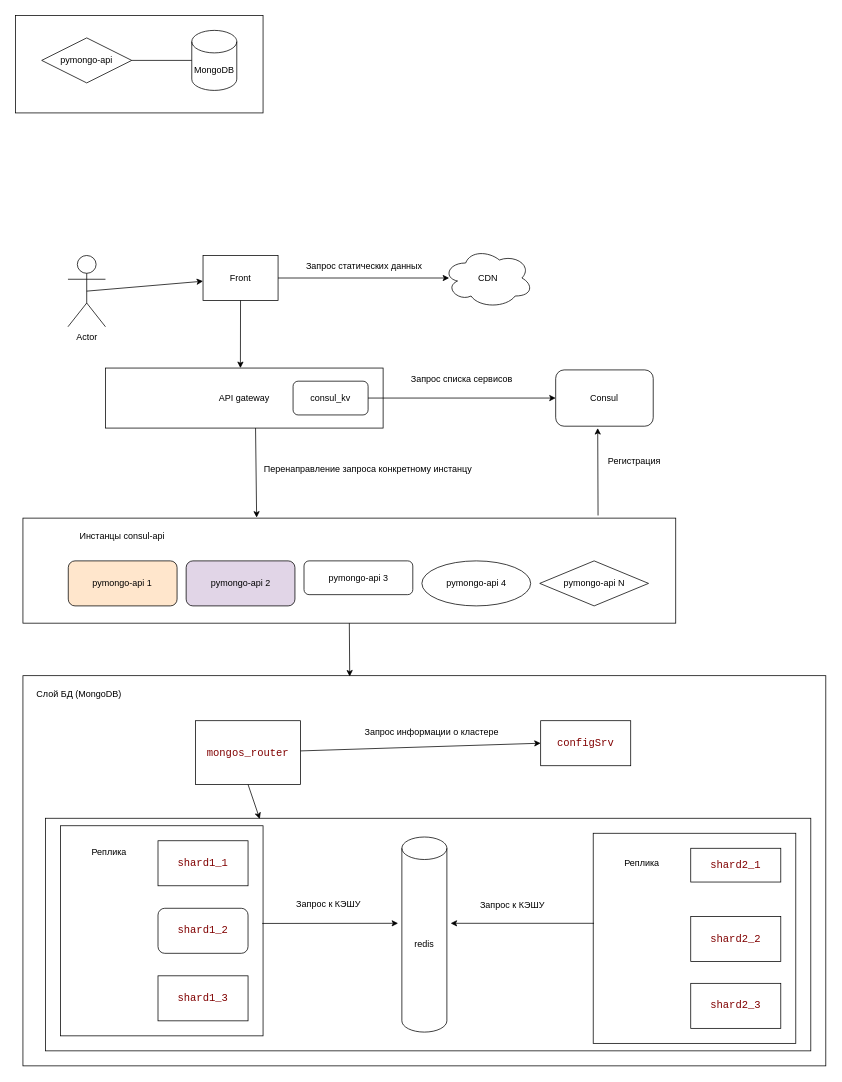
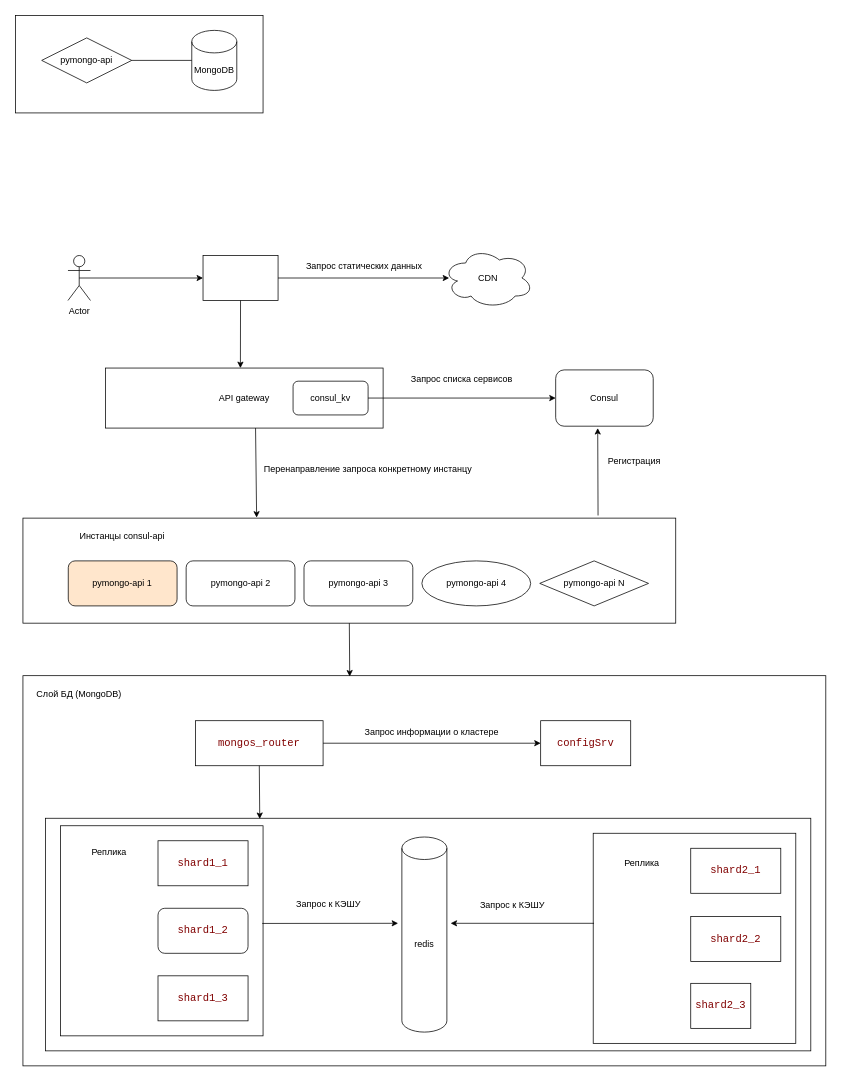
  <mxCell id="0" />
  <mxCell id="1" parent="0" />
  <mxCell id="2" value="" style="" parent="1" vertex="1"><mxGeometry x="20" y="20" width="330" height="130" as="geometry"><mxRectangle x="-200" y="40" width="50" height="40" as="alternateBounds" /></mxGeometry></mxCell>
  <mxCell id="3" value="MongoDB" style="shape=cylinder3;whiteSpace=wrap;html=1;boundedLbl=1;backgroundOutline=1;size=15;" parent="2" vertex="1"><mxGeometry x="235" y="20" width="60" height="80" as="geometry" /></mxCell>
  <mxCell id="4" value="pymongo-api" style="rhombus;whiteSpace=wrap;html=1;" parent="2" vertex="1"><mxGeometry x="35" y="30" width="120" height="60" as="geometry" /></mxCell>
  <mxCell id="5" style="edgeStyle=orthogonalEdgeStyle;rounded=0;orthogonalLoop=1;jettySize=auto;html=1;exitX=1;exitY=0.5;exitDx=0;exitDy=0;entryX=0;entryY=0.5;entryDx=0;entryDy=0;entryPerimeter=0;endArrow=none;" parent="2" source="4" target="3" edge="1"><mxGeometry relative="1" as="geometry" /></mxCell>
  <mxCell id="6" value="" style="startSize=0;" vertex="1" parent="1"><mxGeometry x="30" y="690" width="870" height="140" as="geometry" /></mxCell>
  <mxCell id="7" value="pymongo-api 1" style="rounded=1;whiteSpace=wrap;html=1;fillColor=#ffe6cc;" vertex="1" parent="6"><mxGeometry x="60.417" y="57" width="145" height="60" as="geometry" /></mxCell>
- <mxCell id="8" value="pymongo-api 2" style="rounded=1;whiteSpace=wrap;html=1;fillColor=#e1d5e7;" vertex="1" parent="6"><mxGeometry x="217.5" y="57" width="145" height="60" as="geometry" /></mxCell>
- <mxCell id="9" value="pymongo-api 3" style="rounded=1;whiteSpace=wrap;html=1;" vertex="1" parent="6"><mxGeometry x="374.583" y="57" width="145" height="45" as="geometry" /></mxCell>
+ <mxCell id="8" value="pymongo-api 2" style="rounded=1;whiteSpace=wrap;html=1;" vertex="1" parent="6"><mxGeometry x="217.5" y="57" width="145" height="60" as="geometry" /></mxCell>
+ <mxCell id="9" value="pymongo-api 3" style="rounded=1;whiteSpace=wrap;html=1;" vertex="1" parent="6"><mxGeometry x="374.583" y="57" width="145" height="60" as="geometry" /></mxCell>
  <mxCell id="10" value="pymongo-api 4" style="ellipse;whiteSpace=wrap;html=1;" vertex="1" parent="6"><mxGeometry x="531.667" y="57" width="145" height="60" as="geometry" /></mxCell>
  <mxCell id="11" value="pymongo-api N" style="rhombus;whiteSpace=wrap;html=1;" vertex="1" parent="6"><mxGeometry x="688.75" y="57" width="145" height="60" as="geometry" /></mxCell>
  <mxCell id="12" value="Инстанцы consul-api" style="text;html=1;strokeColor=none;fillColor=none;align=center;verticalAlign=middle;whiteSpace=wrap;rounded=0;fontFamily=Helvetica;fontSize=12;fontColor=rgb(0, 0, 0);startSize=0;" vertex="1" parent="6"><mxGeometry x="36.25" y="10" width="193.333" height="30" as="geometry" /></mxCell>
- <mxCell id="13" value="Actor" style="shape=umlActor;verticalLabelPosition=bottom;verticalAlign=top;html=1;outlineConnect=0;strokeColor=rgb(0, 0, 0);fontFamily=Helvetica;fontSize=12;fontColor=rgb(0, 0, 0);startSize=0;fillColor=rgb(255, 255, 255);" vertex="1" parent="1"><mxGeometry x="90" y="340" width="50" height="95" as="geometry" /></mxCell>
+ <mxCell id="13" value="Actor" style="shape=umlActor;verticalLabelPosition=bottom;verticalAlign=top;html=1;outlineConnect=0;strokeColor=rgb(0, 0, 0);fontFamily=Helvetica;fontSize=12;fontColor=rgb(0, 0, 0);startSize=0;fillColor=rgb(255, 255, 255);" vertex="1" parent="1"><mxGeometry x="90" y="340" width="30" height="60" as="geometry" /></mxCell>
  <mxCell id="14" value="" style="rounded=0;whiteSpace=wrap;html=1;strokeColor=rgb(0, 0, 0);fontFamily=Helvetica;fontSize=12;fontColor=rgb(0, 0, 0);startSize=0;fillColor=rgb(255, 255, 255);" vertex="1" parent="1"><mxGeometry x="270" y="340" width="100" height="60" as="geometry" /></mxCell>
- <mxCell id="15" value="Front" style="text;html=1;strokeColor=none;fillColor=none;align=center;verticalAlign=middle;whiteSpace=wrap;rounded=0;fontFamily=Helvetica;fontSize=12;fontColor=rgb(0, 0, 0);startSize=0;" vertex="1" parent="1"><mxGeometry x="275" y="355" width="90" height="30" as="geometry" /></mxCell>
  <mxCell id="16" value="" style="endArrow=classic;html=1;fontFamily=Helvetica;fontSize=12;fontColor=rgb(0, 0, 0);startSize=0;exitX=0.5;exitY=0.5;exitDx=0;exitDy=0;exitPerimeter=0;" edge="1" parent="1" source="13" target="14"><mxGeometry width="50" height="50" relative="1" as="geometry"><mxPoint x="570" y="650" as="sourcePoint" /><mxPoint x="620" y="600" as="targetPoint" /></mxGeometry></mxCell>
  <mxCell id="17" value="CDN" style="ellipse;shape=cloud;whiteSpace=wrap;html=1;strokeColor=rgb(0, 0, 0);fontFamily=Helvetica;fontSize=12;fontColor=rgb(0, 0, 0);startSize=0;fillColor=rgb(255, 255, 255);" vertex="1" parent="1"><mxGeometry x="590" y="330" width="120" height="80" as="geometry" /></mxCell>
  <mxCell id="18" value="" style="endArrow=classic;html=1;rounded=1;labelBackgroundColor=default;strokeColor=default;fontFamily=Helvetica;fontSize=12;fontColor=rgb(0, 0, 0);startSize=0;shape=connector;entryX=0.067;entryY=0.5;entryDx=0;entryDy=0;entryPerimeter=0;exitX=1;exitY=0.5;exitDx=0;exitDy=0;" edge="1" parent="1" source="14" target="17"><mxGeometry width="50" height="50" relative="1" as="geometry"><mxPoint x="390" y="370" as="sourcePoint" /><mxPoint x="520" y="370" as="targetPoint" /></mxGeometry></mxCell>
  <mxCell id="19" value="Запрос статических данных" style="text;html=1;strokeColor=none;fillColor=none;align=center;verticalAlign=middle;whiteSpace=wrap;rounded=0;fontFamily=Helvetica;fontSize=12;fontColor=rgb(0, 0, 0);startSize=0;" vertex="1" parent="1"><mxGeometry x="400" y="340" width="170" height="30" as="geometry" /></mxCell>
  <mxCell id="20" value="API gateway" style="rounded=0;whiteSpace=wrap;html=1;strokeColor=rgb(0, 0, 0);fontFamily=Helvetica;fontSize=12;fontColor=rgb(0, 0, 0);startSize=0;fillColor=rgb(255, 255, 255);" vertex="1" parent="1"><mxGeometry x="140" y="490" width="370" height="80" as="geometry" /></mxCell>
  <mxCell id="21" value="" style="endArrow=classic;html=1;rounded=1;labelBackgroundColor=default;strokeColor=default;fontFamily=Helvetica;fontSize=12;fontColor=rgb(0, 0, 0);startSize=0;shape=connector;exitX=0.5;exitY=1;exitDx=0;exitDy=0;entryX=0.486;entryY=0;entryDx=0;entryDy=0;entryPerimeter=0;" edge="1" parent="1" source="14" target="20"><mxGeometry width="50" height="50" relative="1" as="geometry"><mxPoint x="330" y="630" as="sourcePoint" /><mxPoint x="350" y="740" as="targetPoint" /></mxGeometry></mxCell>
  <mxCell id="22" value="consul_kv" style="rounded=1;whiteSpace=wrap;html=1;" vertex="1" parent="1"><mxGeometry x="390" y="507.5" width="100" height="45" as="geometry" /></mxCell>
  <mxCell id="23" value="Consul" style="rounded=1;whiteSpace=wrap;html=1;" vertex="1" parent="1"><mxGeometry x="740" y="492.5" width="130" height="75" as="geometry" /></mxCell>
  <mxCell id="24" value="" style="endArrow=classic;html=1;rounded=1;labelBackgroundColor=default;strokeColor=default;fontFamily=Helvetica;fontSize=12;fontColor=rgb(0, 0, 0);startSize=0;shape=connector;exitX=1;exitY=0.5;exitDx=0;exitDy=0;entryX=0;entryY=0.5;entryDx=0;entryDy=0;" edge="1" parent="1" source="22" target="23"><mxGeometry width="50" height="50" relative="1" as="geometry"><mxPoint x="600" y="500" as="sourcePoint" /><mxPoint x="650" y="450" as="targetPoint" /></mxGeometry></mxCell>
  <mxCell id="25" value="Запрос списка сервисов" style="text;html=1;strokeColor=none;fillColor=none;align=center;verticalAlign=middle;whiteSpace=wrap;rounded=0;fontFamily=Helvetica;fontSize=12;fontColor=rgb(0, 0, 0);startSize=0;" vertex="1" parent="1"><mxGeometry x="530" y="490" width="170" height="30" as="geometry" /></mxCell>
  <mxCell id="26" value="" style="endArrow=classic;html=1;rounded=1;labelBackgroundColor=default;strokeColor=default;fontFamily=Helvetica;fontSize=12;fontColor=rgb(0, 0, 0);startSize=0;shape=connector;entryX=0.358;entryY=-0.005;entryDx=0;entryDy=0;entryPerimeter=0;" edge="1" parent="1" target="6"><mxGeometry width="50" height="50" relative="1" as="geometry"><mxPoint x="340" y="570" as="sourcePoint" /><mxPoint x="340" y="680" as="targetPoint" /></mxGeometry></mxCell>
  <mxCell id="27" value="Перенаправление запроса конкретному инстанцу" style="text;html=1;strokeColor=none;fillColor=none;align=center;verticalAlign=middle;whiteSpace=wrap;rounded=0;fontFamily=Helvetica;fontSize=12;fontColor=rgb(0, 0, 0);startSize=0;" vertex="1" parent="1"><mxGeometry x="340" y="610" width="300" height="30" as="geometry" /></mxCell>
  <mxCell id="28" value="" style="startSize=0;strokeColor=rgb(0, 0, 0);fontFamily=Helvetica;fontSize=12;fontColor=rgb(0, 0, 0);fillColor=rgb(255, 255, 255);" vertex="1" parent="1"><mxGeometry x="30" y="900" width="1070" height="520" as="geometry" /></mxCell>
  <mxCell id="29" value="Слой БД (MongoDB)" style="text;html=1;strokeColor=none;fillColor=none;align=center;verticalAlign=middle;whiteSpace=wrap;rounded=0;fontFamily=Helvetica;fontSize=12;fontColor=rgb(0, 0, 0);startSize=0;" vertex="1" parent="1"><mxGeometry x="35" y="910" width="140" height="30" as="geometry" /></mxCell>
- <mxCell id="30" value="&lt;div style=&quot;background-color: rgb(255, 255, 255); font-family: Consolas, &amp;quot;Courier New&amp;quot;, monospace; font-size: 14px; line-height: 19px;&quot;&gt;&lt;span style=&quot;color: #800000;&quot;&gt;mongos_router&lt;/span&gt;&lt;/div&gt;" style="rounded=0;whiteSpace=wrap;html=1;strokeColor=rgb(0, 0, 0);fontFamily=Helvetica;fontSize=12;fontColor=rgb(0, 0, 0);startSize=0;fillColor=rgb(255, 255, 255);" vertex="1" parent="1"><mxGeometry x="260" y="960" width="140" height="85" as="geometry" /></mxCell>
+ <mxCell id="30" value="&lt;div style=&quot;background-color: rgb(255, 255, 255); font-family: Consolas, &amp;quot;Courier New&amp;quot;, monospace; font-size: 14px; line-height: 19px;&quot;&gt;&lt;span style=&quot;color: #800000;&quot;&gt;mongos_router&lt;/span&gt;&lt;/div&gt;" style="rounded=0;whiteSpace=wrap;html=1;strokeColor=rgb(0, 0, 0);fontFamily=Helvetica;fontSize=12;fontColor=rgb(0, 0, 0);startSize=0;fillColor=rgb(255, 255, 255);" vertex="1" parent="1"><mxGeometry x="260" y="960" width="170" height="60" as="geometry" /></mxCell>
  <mxCell id="31" value="&lt;div style=&quot;background-color: rgb(255, 255, 255); font-family: Consolas, &amp;quot;Courier New&amp;quot;, monospace; font-size: 14px; line-height: 19px;&quot;&gt;&lt;span style=&quot;color: #800000;&quot;&gt;configSrv&lt;/span&gt;&lt;/div&gt;" style="rounded=0;whiteSpace=wrap;html=1;strokeColor=rgb(0, 0, 0);fontFamily=Helvetica;fontSize=12;fontColor=rgb(0, 0, 0);startSize=0;fillColor=rgb(255, 255, 255);" vertex="1" parent="1"><mxGeometry x="720" y="960" width="120" height="60" as="geometry" /></mxCell>
  <mxCell id="32" value="" style="endArrow=classic;html=1;rounded=1;labelBackgroundColor=default;strokeColor=default;fontFamily=Helvetica;fontSize=12;fontColor=rgb(0, 0, 0);startSize=0;shape=connector;entryX=0;entryY=0.5;entryDx=0;entryDy=0;" edge="1" parent="1" source="30" target="31"><mxGeometry width="50" height="50" relative="1" as="geometry"><mxPoint x="650" y="1140" as="sourcePoint" /><mxPoint x="600" y="1190" as="targetPoint" /></mxGeometry></mxCell>
  <mxCell id="33" value="Запрос информации о кластере" style="text;html=1;strokeColor=none;fillColor=none;align=center;verticalAlign=middle;whiteSpace=wrap;rounded=0;fontFamily=Helvetica;fontSize=12;fontColor=rgb(0, 0, 0);startSize=0;" vertex="1" parent="1"><mxGeometry x="480" y="960" width="190" height="30" as="geometry" /></mxCell>
  <mxCell id="34" value="" style="endArrow=classic;html=1;rounded=1;labelBackgroundColor=default;strokeColor=default;fontFamily=Helvetica;fontSize=12;fontColor=rgb(0, 0, 0);startSize=0;shape=connector;entryX=0.881;entryY=-0.025;entryDx=0;entryDy=0;entryPerimeter=0;exitX=0.881;exitY=-0.025;exitDx=0;exitDy=0;exitPerimeter=0;" edge="1" parent="1" source="6"><mxGeometry width="50" height="50" relative="1" as="geometry"><mxPoint x="650" y="600" as="sourcePoint" /><mxPoint x="796" y="570" as="targetPoint" /></mxGeometry></mxCell>
  <mxCell id="35" value="Регистрация" style="text;html=1;strokeColor=none;fillColor=none;align=center;verticalAlign=middle;whiteSpace=wrap;rounded=0;fontFamily=Helvetica;fontSize=12;fontColor=rgb(0, 0, 0);startSize=0;" vertex="1" parent="1"><mxGeometry x="800" y="600" width="90" height="30" as="geometry" /></mxCell>
  <mxCell id="36" value="" style="endArrow=classic;html=1;rounded=1;labelBackgroundColor=default;strokeColor=default;fontFamily=Helvetica;fontSize=12;fontColor=rgb(0, 0, 0);startSize=0;shape=connector;entryX=0.407;entryY=0.002;entryDx=0;entryDy=0;entryPerimeter=0;exitX=0.5;exitY=1;exitDx=0;exitDy=0;" edge="1" parent="1" source="6" target="28"><mxGeometry width="50" height="50" relative="1" as="geometry"><mxPoint x="600" y="820" as="sourcePoint" /><mxPoint x="650" y="770" as="targetPoint" /></mxGeometry></mxCell>
  <mxCell id="37" value="&lt;div style=&quot;background-color: rgb(255, 255, 255); font-family: Consolas, &amp;quot;Courier New&amp;quot;, monospace; font-size: 14px; line-height: 19px;&quot;&gt;&lt;br&gt;&lt;/div&gt;" style="rounded=0;whiteSpace=wrap;html=1;strokeColor=rgb(0, 0, 0);fontFamily=Helvetica;fontSize=12;fontColor=rgb(0, 0, 0);startSize=0;fillColor=rgb(255, 255, 255);" vertex="1" parent="1"><mxGeometry x="60" y="1090" width="1020" height="310" as="geometry" /></mxCell>
  <mxCell id="38" value="redis" style="shape=cylinder3;whiteSpace=wrap;html=1;boundedLbl=1;backgroundOutline=1;size=15;strokeColor=rgb(0, 0, 0);fontFamily=Helvetica;fontSize=12;fontColor=rgb(0, 0, 0);startSize=0;fillColor=rgb(255, 255, 255);" vertex="1" parent="1"><mxGeometry x="535" y="1115" width="60" height="260" as="geometry" /></mxCell>
  <mxCell id="39" value="" style="endArrow=classic;html=1;rounded=1;labelBackgroundColor=default;strokeColor=default;fontFamily=Helvetica;fontSize=12;fontColor=rgb(0, 0, 0);startSize=0;shape=connector;exitX=0.5;exitY=1;exitDx=0;exitDy=0;entryX=0.28;entryY=0.003;entryDx=0;entryDy=0;entryPerimeter=0;" edge="1" parent="1" source="30" target="37"><mxGeometry width="50" height="50" relative="1" as="geometry"><mxPoint x="550" y="1200" as="sourcePoint" /><mxPoint x="600" y="1150" as="targetPoint" /></mxGeometry></mxCell>
  <mxCell id="40" value="" style="rounded=0;whiteSpace=wrap;html=1;strokeColor=rgb(0, 0, 0);fontFamily=Helvetica;fontSize=12;fontColor=rgb(0, 0, 0);startSize=0;fillColor=rgb(255, 255, 255);" vertex="1" parent="1"><mxGeometry x="80" y="1100" width="270" height="280" as="geometry" /></mxCell>
  <mxCell id="41" value="&lt;div style=&quot;background-color: rgb(255, 255, 255); font-family: Consolas, &amp;quot;Courier New&amp;quot;, monospace; font-size: 14px; line-height: 19px;&quot;&gt;&lt;span style=&quot;color: #800000;&quot;&gt;shard1_1&lt;/span&gt;&lt;/div&gt;" style="rounded=0;whiteSpace=wrap;html=1;strokeColor=rgb(0, 0, 0);fontFamily=Helvetica;fontSize=12;fontColor=rgb(0, 0, 0);startSize=0;fillColor=rgb(255, 255, 255);" vertex="1" parent="1"><mxGeometry x="210" y="1120" width="120" height="60" as="geometry" /></mxCell>
  <mxCell id="42" value="&lt;div style=&quot;background-color: rgb(255, 255, 255); font-family: Consolas, &amp;quot;Courier New&amp;quot;, monospace; font-size: 14px; line-height: 19px;&quot;&gt;&lt;span style=&quot;color: #800000;&quot;&gt;shard1_2&lt;/span&gt;&lt;/div&gt;" style="whiteSpace=wrap;html=1;strokeColor=rgb(0, 0, 0);fontFamily=Helvetica;fontSize=12;fontColor=rgb(0, 0, 0);startSize=0;fillColor=rgb(255, 255, 255);rounded=1;" vertex="1" parent="1"><mxGeometry x="210" y="1210" width="120" height="60" as="geometry" /></mxCell>
  <mxCell id="43" value="&lt;div style=&quot;background-color: rgb(255, 255, 255); font-family: Consolas, &amp;quot;Courier New&amp;quot;, monospace; font-size: 14px; line-height: 19px;&quot;&gt;&lt;span style=&quot;color: #800000;&quot;&gt;shard1_3&lt;/span&gt;&lt;/div&gt;" style="rounded=0;whiteSpace=wrap;html=1;strokeColor=rgb(0, 0, 0);fontFamily=Helvetica;fontSize=12;fontColor=rgb(0, 0, 0);startSize=0;fillColor=rgb(255, 255, 255);" vertex="1" parent="1"><mxGeometry x="210" y="1300" width="120" height="60" as="geometry" /></mxCell>
  <mxCell id="44" value="Реплика" style="text;html=1;strokeColor=none;fillColor=none;align=center;verticalAlign=middle;whiteSpace=wrap;rounded=0;fontFamily=Helvetica;fontSize=12;fontColor=rgb(0, 0, 0);startSize=0;" vertex="1" parent="1"><mxGeometry x="100" y="1120" width="90" height="30" as="geometry" /></mxCell>
  <mxCell id="45" value="" style="rounded=0;whiteSpace=wrap;html=1;strokeColor=rgb(0, 0, 0);fontFamily=Helvetica;fontSize=12;fontColor=rgb(0, 0, 0);startSize=0;fillColor=rgb(255, 255, 255);" vertex="1" parent="1"><mxGeometry x="790" y="1110" width="270" height="280" as="geometry" /></mxCell>
- <mxCell id="46" value="&lt;div style=&quot;background-color: rgb(255, 255, 255); font-family: Consolas, &amp;quot;Courier New&amp;quot;, monospace; font-size: 14px; line-height: 19px;&quot;&gt;&lt;span style=&quot;color: #800000;&quot;&gt;shard2_1&lt;/span&gt;&lt;/div&gt;" style="rounded=0;whiteSpace=wrap;html=1;strokeColor=rgb(0, 0, 0);fontFamily=Helvetica;fontSize=12;fontColor=rgb(0, 0, 0);startSize=0;fillColor=rgb(255, 255, 255);" vertex="1" parent="1"><mxGeometry x="920" y="1130" width="120" height="45" as="geometry" /></mxCell>
+ <mxCell id="46" value="&lt;div style=&quot;background-color: rgb(255, 255, 255); font-family: Consolas, &amp;quot;Courier New&amp;quot;, monospace; font-size: 14px; line-height: 19px;&quot;&gt;&lt;span style=&quot;color: #800000;&quot;&gt;shard2_1&lt;/span&gt;&lt;/div&gt;" style="rounded=0;whiteSpace=wrap;html=1;strokeColor=rgb(0, 0, 0);fontFamily=Helvetica;fontSize=12;fontColor=rgb(0, 0, 0);startSize=0;fillColor=rgb(255, 255, 255);" vertex="1" parent="1"><mxGeometry x="920" y="1130" width="120" height="60" as="geometry" /></mxCell>
  <mxCell id="47" value="&lt;div style=&quot;background-color: rgb(255, 255, 255); font-family: Consolas, &amp;quot;Courier New&amp;quot;, monospace; font-size: 14px; line-height: 19px;&quot;&gt;&lt;span style=&quot;color: #800000;&quot;&gt;shard2_2&lt;/span&gt;&lt;/div&gt;" style="rounded=0;whiteSpace=wrap;html=1;strokeColor=rgb(0, 0, 0);fontFamily=Helvetica;fontSize=12;fontColor=rgb(0, 0, 0);startSize=0;fillColor=rgb(255, 255, 255);" vertex="1" parent="1"><mxGeometry x="920" y="1221" width="120" height="60" as="geometry" /></mxCell>
- <mxCell id="48" value="&lt;div style=&quot;background-color: rgb(255, 255, 255); font-family: Consolas, &amp;quot;Courier New&amp;quot;, monospace; font-size: 14px; line-height: 19px;&quot;&gt;&lt;span style=&quot;color: #800000;&quot;&gt;shard2_3&lt;/span&gt;&lt;/div&gt;" style="rounded=0;whiteSpace=wrap;html=1;strokeColor=rgb(0, 0, 0);fontFamily=Helvetica;fontSize=12;fontColor=rgb(0, 0, 0);startSize=0;fillColor=rgb(255, 255, 255);" vertex="1" parent="1"><mxGeometry x="920" y="1310" width="120" height="60" as="geometry" /></mxCell>
+ <mxCell id="48" value="&lt;div style=&quot;background-color: rgb(255, 255, 255); font-family: Consolas, &amp;quot;Courier New&amp;quot;, monospace; font-size: 14px; line-height: 19px;&quot;&gt;&lt;span style=&quot;color: #800000;&quot;&gt;shard2_3&lt;/span&gt;&lt;/div&gt;" style="rounded=0;whiteSpace=wrap;html=1;strokeColor=rgb(0, 0, 0);fontFamily=Helvetica;fontSize=12;fontColor=rgb(0, 0, 0);startSize=0;fillColor=rgb(255, 255, 255);" vertex="1" parent="1"><mxGeometry x="920" y="1310" width="80" height="60" as="geometry" /></mxCell>
  <mxCell id="49" value="" style="endArrow=classic;html=1;rounded=1;labelBackgroundColor=default;strokeColor=default;fontFamily=Helvetica;fontSize=12;fontColor=rgb(0, 0, 0);startSize=0;shape=connector;exitX=0.996;exitY=0.465;exitDx=0;exitDy=0;exitPerimeter=0;" edge="1" parent="1" source="40"><mxGeometry width="50" height="50" relative="1" as="geometry"><mxPoint x="550" y="1200" as="sourcePoint" /><mxPoint x="530" y="1230" as="targetPoint" /></mxGeometry></mxCell>
  <mxCell id="50" value="" style="endArrow=classic;html=1;rounded=1;labelBackgroundColor=default;strokeColor=default;fontFamily=Helvetica;fontSize=12;fontColor=rgb(0, 0, 0);startSize=0;shape=connector;" edge="1" parent="1"><mxGeometry width="50" height="50" relative="1" as="geometry"><mxPoint x="791.08" y="1230" as="sourcePoint" /><mxPoint x="600" y="1230" as="targetPoint" /></mxGeometry></mxCell>
  <mxCell id="51" value="Запрос к КЭШУ" style="text;html=1;strokeColor=none;fillColor=none;align=center;verticalAlign=middle;whiteSpace=wrap;rounded=0;fontFamily=Helvetica;fontSize=12;fontColor=rgb(0, 0, 0);startSize=0;" vertex="1" parent="1"><mxGeometry x="365" y="1190" width="145" height="30" as="geometry" /></mxCell>
  <mxCell id="52" value="Запрос к КЭШУ" style="text;html=1;strokeColor=none;fillColor=none;align=center;verticalAlign=middle;whiteSpace=wrap;rounded=0;fontFamily=Helvetica;fontSize=12;fontColor=rgb(0, 0, 0);startSize=0;" vertex="1" parent="1"><mxGeometry x="610" y="1191" width="145" height="30" as="geometry" /></mxCell>
  <mxCell id="53" value="Реплика" style="text;html=1;strokeColor=none;fillColor=none;align=center;verticalAlign=middle;whiteSpace=wrap;rounded=0;fontFamily=Helvetica;fontSize=12;fontColor=rgb(0, 0, 0);startSize=0;" vertex="1" parent="1"><mxGeometry x="810" y="1135" width="90" height="30" as="geometry" /></mxCell>
